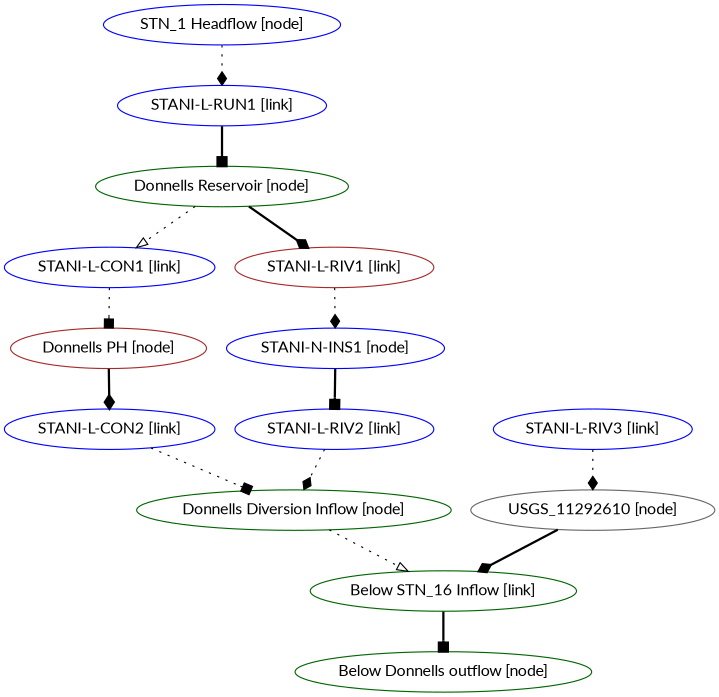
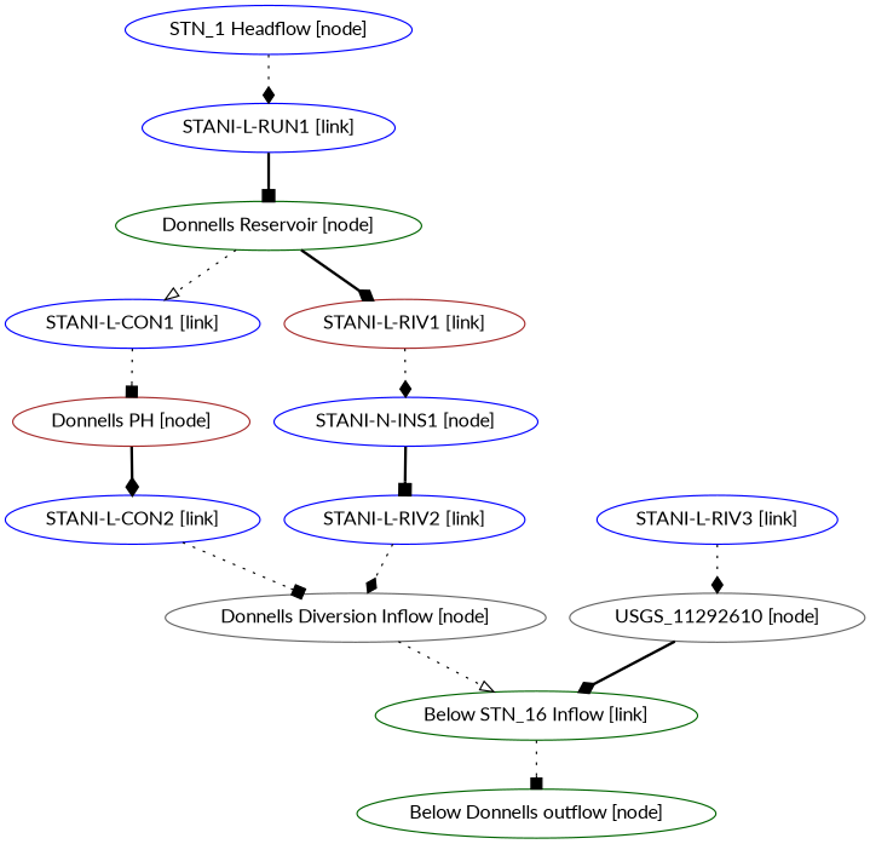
  digraph {
    fontname=Lato
    node [color=blue fontname=Lato]
    edge [arrowhead=diamond fontname=Lato style=dotted]
    "USGS_11292610 [node]" [color=gray40]
    "Below STN_16 Inflow [link]" [color=darkgreen]
    "Below Donnells outflow [node]" [color=darkgreen]
    "Donnells Reservoir [node]" [color=darkgreen]
    "STANI-L-CON1 [link]"
    "STANI-L-RIV1 [link]" [color=brown]
    "Donnells PH [node]" [color=brown]
    "STANI-N-INS1 [node]"
    "STANI-L-CON2 [link]"
-   "Donnells Diversion Inflow [node]" [color=darkgreen]
+   "Donnells Diversion Inflow [node]" [color=gray40]
    "STANI-L-RIV3 [link]"
    "STANI-L-RIV2 [link]"
    "STN_1 Headflow [node]"
    "STANI-L-RUN1 [link]"
    "USGS_11292610 [node]" -> "Below STN_16 Inflow [link]" [style=bold]
-   "Below STN_16 Inflow [link]" -> "Below Donnells outflow [node]" [arrowhead=box style=bold]
+   "Below STN_16 Inflow [link]" -> "Below Donnells outflow [node]" [arrowhead=box]
    "Donnells Reservoir [node]" -> "STANI-L-CON1 [link]" [arrowhead=onormal]
    "Donnells Reservoir [node]" -> "STANI-L-RIV1 [link]" [style=bold]
    "STANI-L-CON1 [link]" -> "Donnells PH [node]" [arrowhead=box]
    "STANI-L-RIV1 [link]" -> "STANI-N-INS1 [node]"
    "Donnells PH [node]" -> "STANI-L-CON2 [link]" [style=bold]
    "STANI-N-INS1 [node]" -> "STANI-L-RIV2 [link]" [arrowhead=box style=bold]
    "STANI-L-CON2 [link]" -> "Donnells Diversion Inflow [node]" [arrowhead=box]
    "Donnells Diversion Inflow [node]" -> "Below STN_16 Inflow [link]" [arrowhead=onormal]
    "STANI-L-RIV3 [link]" -> "USGS_11292610 [node]"
    "STANI-L-RIV2 [link]" -> "Donnells Diversion Inflow [node]"
    "STN_1 Headflow [node]" -> "STANI-L-RUN1 [link]"
    "STANI-L-RUN1 [link]" -> "Donnells Reservoir [node]" [arrowhead=box style=bold]
  }
